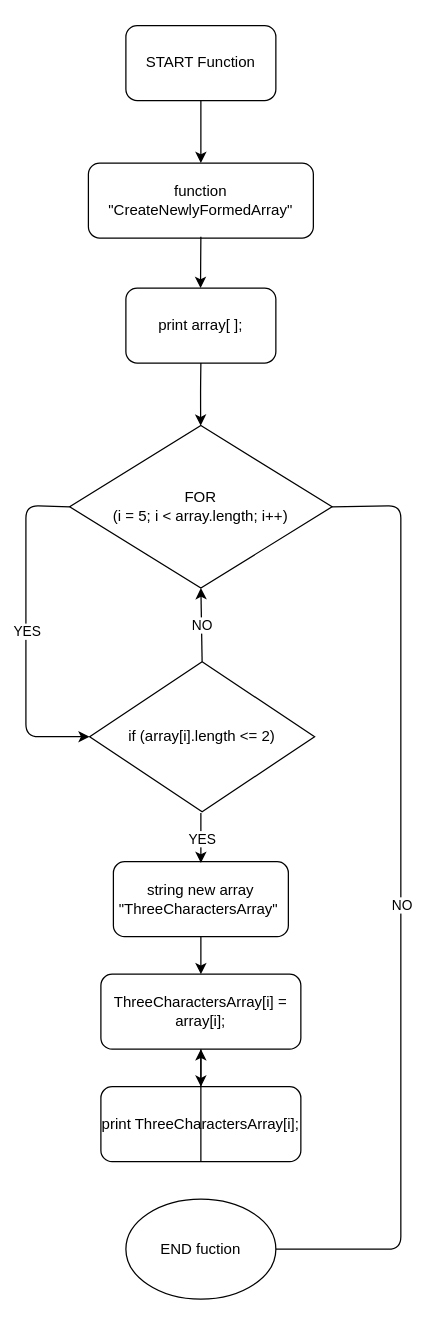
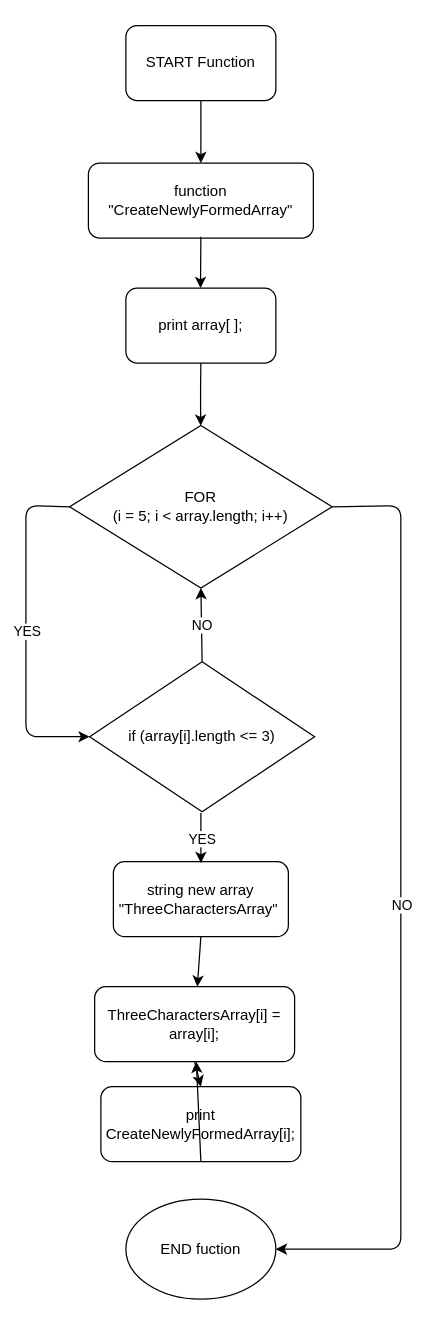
  <mxCell id="0" />
  <mxCell id="1" parent="0" />
  <mxCell id="2" value="START Function" style="rounded=1;whiteSpace=wrap;html=1;" parent="1" vertex="1"><mxGeometry x="100" y="20" width="120" height="60" as="geometry" /></mxCell>
- <mxCell id="3" value="print ThreeCharactersArray[i];" style="rounded=1;whiteSpace=wrap;html=1;" parent="1" vertex="1"><mxGeometry x="80" y="869" width="160" height="60" as="geometry" /></mxCell>
+ <mxCell id="3" value="print CreateNewlyFormedArray[i];" style="rounded=1;whiteSpace=wrap;html=1;" parent="1" vertex="1"><mxGeometry x="80" y="869" width="160" height="60" as="geometry" /></mxCell>
  <mxCell id="4" value="function &quot;CreateNewlyFormedArray&quot;" style="rounded=1;whiteSpace=wrap;html=1;" parent="1" vertex="1"><mxGeometry x="70" y="130" width="180" height="60" as="geometry" /></mxCell>
  <mxCell id="5" value="" style="endArrow=classic;html=1;exitX=0.5;exitY=1;exitDx=0;exitDy=0;" parent="1" source="2" target="4" edge="1"><mxGeometry relative="1" as="geometry"><mxPoint x="130" y="130" as="sourcePoint" /><mxPoint x="230" y="130" as="targetPoint" /></mxGeometry></mxCell>
  <mxCell id="6" value="print array[ ];" style="rounded=1;whiteSpace=wrap;html=1;" parent="1" vertex="1"><mxGeometry x="100" y="230" width="120" height="60" as="geometry" /></mxCell>
  <mxCell id="7" value="&lt;span style=&quot;font-family: &amp;#34;helvetica&amp;#34;&quot;&gt;FOR &lt;br&gt;(i = 5; i &amp;lt; array.length; i++)&lt;/span&gt;" style="rhombus;whiteSpace=wrap;html=1;" parent="1" vertex="1"><mxGeometry x="55" y="340" width="210" height="130" as="geometry" /></mxCell>
- <mxCell id="8" value="if (array[i].length &amp;lt;= 2)" style="rhombus;whiteSpace=wrap;html=1;" parent="1" vertex="1"><mxGeometry x="71" y="529" width="180" height="120" as="geometry" /></mxCell>
+ <mxCell id="8" value="if (array[i].length &amp;lt;= 3)" style="rhombus;whiteSpace=wrap;html=1;" parent="1" vertex="1"><mxGeometry x="71" y="529" width="180" height="120" as="geometry" /></mxCell>
  <mxCell id="9" value="string new array &quot;ThreeCharactersArray&quot;&amp;nbsp;" style="rounded=1;whiteSpace=wrap;html=1;" parent="1" vertex="1"><mxGeometry x="90" y="689" width="140" height="60" as="geometry" /></mxCell>
- <mxCell id="10" value="ThreeCharactersArray[i] = array[i];" style="rounded=1;whiteSpace=wrap;html=1;" parent="1" vertex="1"><mxGeometry x="80" y="779" width="160" height="60" as="geometry" /></mxCell>
+ <mxCell id="10" value="ThreeCharactersArray[i] = array[i];" style="rounded=1;whiteSpace=wrap;html=1;" parent="1" vertex="1"><mxGeometry x="75" y="789" width="160" height="60" as="geometry" /></mxCell>
  <mxCell id="11" value="" style="endArrow=classic;html=1;" parent="1" target="6" edge="1"><mxGeometry relative="1" as="geometry"><mxPoint x="160" y="189" as="sourcePoint" /><mxPoint x="159.76" y="239" as="targetPoint" /><Array as="points"><mxPoint x="159.76" y="219" /><mxPoint x="159.76" y="229" /></Array></mxGeometry></mxCell>
  <mxCell id="12" value="" style="endArrow=classic;html=1;exitX=0.5;exitY=1;exitDx=0;exitDy=0;" parent="1" source="6" target="7" edge="1"><mxGeometry relative="1" as="geometry"><mxPoint x="160" y="299" as="sourcePoint" /><mxPoint x="159.82" y="329" as="targetPoint" /><Array as="points"><mxPoint x="159.76" y="309" /><mxPoint x="159.76" y="319" /></Array></mxGeometry></mxCell>
  <mxCell id="13" value="" style="endArrow=classic;html=1;entryX=0;entryY=0.5;entryDx=0;entryDy=0;exitX=0;exitY=0.5;exitDx=0;exitDy=0;" parent="1" source="7" target="8" edge="1"><mxGeometry relative="1" as="geometry"><mxPoint x="-390" y="429" as="sourcePoint" /><mxPoint x="-50" y="429" as="targetPoint" /><Array as="points"><mxPoint x="20" y="404" /><mxPoint x="20" y="440" /><mxPoint x="20" y="589" /></Array></mxGeometry></mxCell>
  <mxCell id="14" value="YES" style="edgeLabel;resizable=0;html=1;align=center;verticalAlign=middle;" parent="13" connectable="0" vertex="1"><mxGeometry relative="1" as="geometry" /></mxCell>
  <mxCell id="15" value="&lt;span&gt;END fuction&lt;/span&gt;" style="ellipse;whiteSpace=wrap;html=1;" parent="1" vertex="1"><mxGeometry x="100" y="959" width="120" height="80" as="geometry" /></mxCell>
- <mxCell id="16" value="" style="endArrow=none;html=1;entryX=1;entryY=0.5;entryDx=0;entryDy=0;exitX=1;exitY=0.5;exitDx=0;exitDy=0;" parent="1" source="7" target="15" edge="1"><mxGeometry relative="1" as="geometry"><mxPoint x="-140" y="389" as="sourcePoint" /><mxPoint x="20" y="389" as="targetPoint" /><Array as="points"><mxPoint x="320" y="404" /><mxPoint x="320" y="999" /></Array></mxGeometry></mxCell>
+ <mxCell id="16" value="" style="endArrow=classic;html=1;entryX=1;entryY=0.5;entryDx=0;entryDy=0;exitX=1;exitY=0.5;exitDx=0;exitDy=0;" parent="1" source="7" target="15" edge="1"><mxGeometry relative="1" as="geometry"><mxPoint x="-140" y="389" as="sourcePoint" /><mxPoint x="20" y="389" as="targetPoint" /><Array as="points"><mxPoint x="320" y="404" /><mxPoint x="320" y="999" /></Array></mxGeometry></mxCell>
  <mxCell id="17" value="NO" style="edgeLabel;resizable=0;html=1;align=center;verticalAlign=middle;" parent="16" connectable="0" vertex="1"><mxGeometry relative="1" as="geometry" /></mxCell>
  <mxCell id="18" value="" style="endArrow=classic;html=1;exitX=0.5;exitY=1;exitDx=0;exitDy=0;" parent="1" source="9" target="10" edge="1"><mxGeometry width="50" height="50" relative="1" as="geometry"><mxPoint x="170" y="659" as="sourcePoint" /><mxPoint x="170" y="699" as="targetPoint" /></mxGeometry></mxCell>
  <mxCell id="19" value="" style="endArrow=classic;html=1;exitX=0.5;exitY=1;exitDx=0;exitDy=0;" parent="1" source="10" edge="1"><mxGeometry width="50" height="50" relative="1" as="geometry"><mxPoint x="180" y="669" as="sourcePoint" /><mxPoint x="160" y="869" as="targetPoint" /></mxGeometry></mxCell>
  <mxCell id="20" value="" style="endArrow=classic;html=1;exitX=0.5;exitY=1;exitDx=0;exitDy=0;" parent="1" source="3" target="10" edge="1"><mxGeometry width="50" height="50" relative="1" as="geometry"><mxPoint x="170" y="849" as="sourcePoint" /><mxPoint x="170" y="879" as="targetPoint" /></mxGeometry></mxCell>
  <mxCell id="21" value="" style="endArrow=classic;html=1;exitX=0.5;exitY=0;exitDx=0;exitDy=0;entryX=0.5;entryY=1;entryDx=0;entryDy=0;" parent="1" source="8" target="7" edge="1"><mxGeometry relative="1" as="geometry"><mxPoint x="70" y="660" as="sourcePoint" /><mxPoint x="170" y="660" as="targetPoint" /></mxGeometry></mxCell>
  <mxCell id="22" value="NO" style="edgeLabel;resizable=0;html=1;align=center;verticalAlign=middle;" parent="21" connectable="0" vertex="1"><mxGeometry relative="1" as="geometry" /></mxCell>
  <mxCell id="23" value="" style="endArrow=classic;html=1;" parent="1" edge="1"><mxGeometry relative="1" as="geometry"><mxPoint x="160" y="650" as="sourcePoint" /><mxPoint x="160" y="690" as="targetPoint" /></mxGeometry></mxCell>
  <mxCell id="24" value="YES" style="edgeLabel;resizable=0;html=1;align=center;verticalAlign=middle;" parent="23" connectable="0" vertex="1"><mxGeometry relative="1" as="geometry" /></mxCell>
